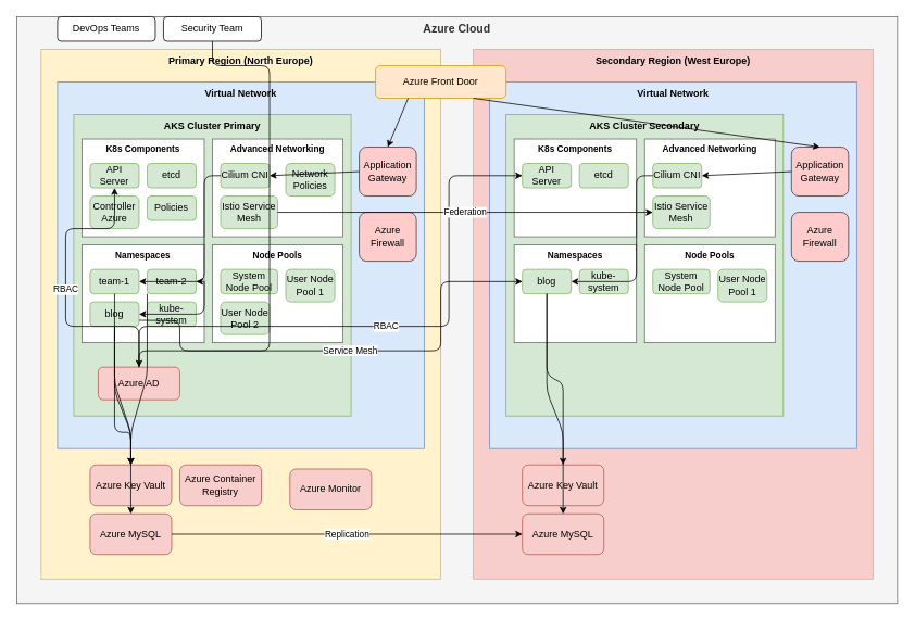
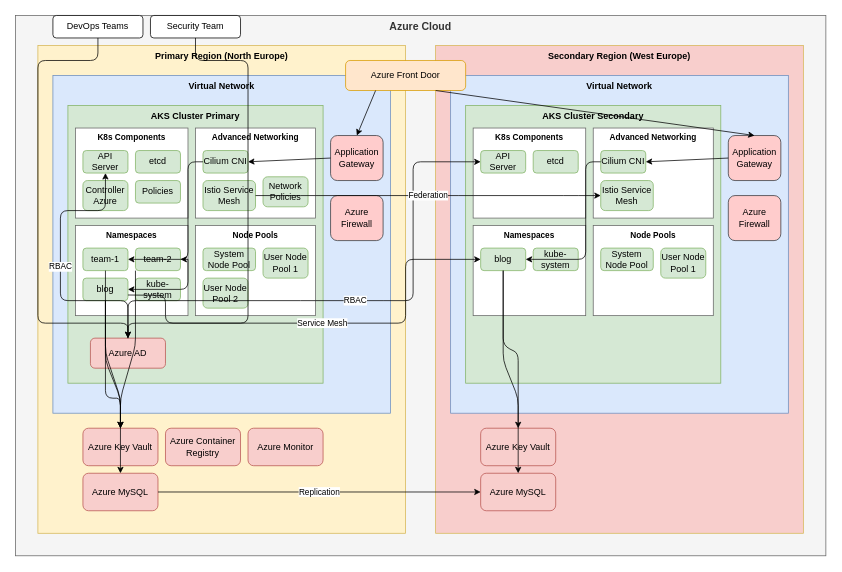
  <mxCell id="0" />
  <mxCell id="1" parent="0" />
  <mxCell id="2" value="Azure Cloud" style="rounded=0;whiteSpace=wrap;html=1;fillColor=#f5f5f5;strokeColor=#666666;fontColor=#333333;verticalAlign=top;dashed=0;strokeWidth=1;fontSize=14;fontStyle=1" parent="1" vertex="1"><mxGeometry x="20" y="20" width="1080" height="720" as="geometry" /></mxCell>
  <mxCell id="3" value="Primary Region (North Europe)" style="rounded=0;whiteSpace=wrap;html=1;fillColor=#fff2cc;strokeColor=#d6b656;verticalAlign=top;fontSize=12;fontStyle=1" parent="1" vertex="1"><mxGeometry x="50" y="60" width="490" height="650" as="geometry" /></mxCell>
  <mxCell id="4" value="Secondary Region (West Europe)" style="rounded=0;whiteSpace=wrap;html=1;fillColor=#f8cecc;strokeColor=#d6b656;verticalAlign=top;fontSize=12;fontStyle=1;" parent="1" vertex="1"><mxGeometry x="580" y="60" width="490" height="650" as="geometry" /></mxCell>
  <mxCell id="5" value="Virtual Network" style="rounded=0;whiteSpace=wrap;html=1;fillColor=#dae8fc;strokeColor=#6c8ebf;verticalAlign=top;fontSize=12;fontStyle=1" parent="1" vertex="1"><mxGeometry x="70" y="100" width="450" height="450" as="geometry" /></mxCell>
  <mxCell id="6" value="Virtual Network" style="rounded=0;whiteSpace=wrap;html=1;fillColor=#dae8fc;strokeColor=#6c8ebf;verticalAlign=top;fontSize=12;fontStyle=1" parent="1" vertex="1"><mxGeometry x="600" y="100" width="450" height="450" as="geometry" /></mxCell>
  <mxCell id="7" value="AKS Cluster Primary" style="rounded=0;whiteSpace=wrap;html=1;fillColor=#d5e8d4;strokeColor=#82b366;verticalAlign=top;fontSize=12;fontStyle=1" parent="1" vertex="1"><mxGeometry x="90" y="140" width="340" height="370" as="geometry" /></mxCell>
  <mxCell id="8" value="AKS Cluster Secondary" style="rounded=0;whiteSpace=wrap;html=1;fillColor=#d5e8d4;strokeColor=#82b366;verticalAlign=top;fontSize=12;fontStyle=1" parent="1" vertex="1"><mxGeometry x="620" y="140" width="340" height="370" as="geometry" /></mxCell>
  <mxCell id="9" value="K8s Components" style="rounded=0;whiteSpace=wrap;html=1;fillColor=#FFFFFF;strokeColor=#666666;verticalAlign=top;fontSize=11;fontStyle=1" parent="1" vertex="1"><mxGeometry x="100" y="170" width="150" height="120" as="geometry" /></mxCell>
  <mxCell id="10" value="K8s Components" style="rounded=0;whiteSpace=wrap;html=1;fillColor=#FFFFFF;strokeColor=#666666;verticalAlign=top;fontSize=11;fontStyle=1" parent="1" vertex="1"><mxGeometry x="630" y="170" width="150" height="120" as="geometry" /></mxCell>
  <mxCell id="11" value="API Server" style="rounded=1;whiteSpace=wrap;html=1;fillColor=#d5e8d4;strokeColor=#82b366;" parent="1" vertex="1"><mxGeometry x="110" y="200" width="60" height="30" as="geometry" /></mxCell>
  <mxCell id="12" value="etcd" style="rounded=1;whiteSpace=wrap;html=1;fillColor=#d5e8d4;strokeColor=#82b366;" parent="1" vertex="1"><mxGeometry x="180" y="200" width="60" height="30" as="geometry" /></mxCell>
  <mxCell id="13" value="Controller Azure" style="rounded=1;whiteSpace=wrap;html=1;fillColor=#d5e8d4;strokeColor=#82b366;" parent="1" vertex="1"><mxGeometry x="110" y="240" width="60" height="40" as="geometry" /></mxCell>
  <mxCell id="14" value="Policies" style="rounded=1;whiteSpace=wrap;html=1;fillColor=#d5e8d4;strokeColor=#82b366;" parent="1" vertex="1"><mxGeometry x="180" y="240" width="60" height="30" as="geometry" /></mxCell>
  <mxCell id="15" value="API Server" style="rounded=1;whiteSpace=wrap;html=1;fillColor=#d5e8d4;strokeColor=#82b366;" parent="1" vertex="1"><mxGeometry x="640" y="200" width="60" height="30" as="geometry" /></mxCell>
  <mxCell id="16" value="etcd" style="rounded=1;whiteSpace=wrap;html=1;fillColor=#d5e8d4;strokeColor=#82b366;" parent="1" vertex="1"><mxGeometry x="710" y="200" width="60" height="30" as="geometry" /></mxCell>
  <mxCell id="17" value="Namespaces" style="rounded=0;whiteSpace=wrap;html=1;fillColor=#FFFFFF;strokeColor=#666666;verticalAlign=top;fontSize=11;fontStyle=1" parent="1" vertex="1"><mxGeometry x="100" y="300" width="150" height="120" as="geometry" /></mxCell>
  <mxCell id="18" value="Namespaces" style="rounded=0;whiteSpace=wrap;html=1;fillColor=#FFFFFF;strokeColor=#666666;verticalAlign=top;fontSize=11;fontStyle=1" parent="1" vertex="1"><mxGeometry x="630" y="300" width="150" height="120" as="geometry" /></mxCell>
  <mxCell id="19" value="team-1" style="rounded=1;whiteSpace=wrap;html=1;fillColor=#d5e8d4;strokeColor=#82b366;" parent="1" vertex="1"><mxGeometry x="110" y="330" width="60" height="30" as="geometry" /></mxCell>
  <mxCell id="20" value="team-2" style="rounded=1;whiteSpace=wrap;html=1;fillColor=#d5e8d4;strokeColor=#82b366;" parent="1" vertex="1"><mxGeometry x="180" y="330" width="60" height="30" as="geometry" /></mxCell>
  <mxCell id="21" value="blog" style="rounded=1;whiteSpace=wrap;html=1;fillColor=#d5e8d4;strokeColor=#82b366;" parent="1" vertex="1"><mxGeometry x="110" y="370" width="60" height="30" as="geometry" /></mxCell>
  <mxCell id="22" value="kube-system" style="rounded=1;whiteSpace=wrap;html=1;fillColor=#d5e8d4;strokeColor=#82b366;" parent="1" vertex="1"><mxGeometry x="180" y="370" width="60" height="30" as="geometry" /></mxCell>
  <mxCell id="23" value="blog" style="rounded=1;whiteSpace=wrap;html=1;fillColor=#d5e8d4;strokeColor=#82b366;" parent="1" vertex="1"><mxGeometry x="640" y="330" width="60" height="30" as="geometry" /></mxCell>
  <mxCell id="24" value="kube-system" style="rounded=1;whiteSpace=wrap;html=1;fillColor=#d5e8d4;strokeColor=#82b366;" parent="1" vertex="1"><mxGeometry x="710" y="330" width="60" height="30" as="geometry" /></mxCell>
  <mxCell id="25" value="Advanced Networking" style="rounded=0;whiteSpace=wrap;html=1;fillColor=#FFFFFF;strokeColor=#666666;verticalAlign=top;fontSize=11;fontStyle=1" parent="1" vertex="1"><mxGeometry x="260" y="170" width="160" height="120" as="geometry" /></mxCell>
  <mxCell id="26" value="Advanced Networking" style="rounded=0;whiteSpace=wrap;html=1;fillColor=#FFFFFF;strokeColor=#666666;verticalAlign=top;fontSize=11;fontStyle=1" parent="1" vertex="1"><mxGeometry x="790" y="170" width="160" height="120" as="geometry" /></mxCell>
  <mxCell id="27" value="Cilium CNI" style="rounded=1;whiteSpace=wrap;html=1;fillColor=#d5e8d4;strokeColor=#82b366;" parent="1" vertex="1"><mxGeometry x="270" y="200" width="60" height="30" as="geometry" /></mxCell>
  <mxCell id="28" value="Istio Service Mesh" style="rounded=1;whiteSpace=wrap;html=1;fillColor=#d5e8d4;strokeColor=#82b366;" parent="1" vertex="1"><mxGeometry x="270" y="240" width="70" height="40" as="geometry" /></mxCell>
- <mxCell id="29" value="Network Policies" style="rounded=1;whiteSpace=wrap;html=1;fillColor=#d5e8d4;strokeColor=#82b366;" parent="1" vertex="1"><mxGeometry x="350" y="200" width="60" height="40" as="geometry" /></mxCell>
+ <mxCell id="29" value="Network Policies" style="rounded=1;whiteSpace=wrap;html=1;fillColor=#d5e8d4;strokeColor=#82b366;" parent="1" vertex="1"><mxGeometry x="350" y="235" width="60" height="40" as="geometry" /></mxCell>
  <mxCell id="30" value="Cilium CNI" style="rounded=1;whiteSpace=wrap;html=1;fillColor=#d5e8d4;strokeColor=#82b366;" parent="1" vertex="1"><mxGeometry x="800" y="200" width="60" height="30" as="geometry" /></mxCell>
  <mxCell id="31" value="Istio Service Mesh" style="rounded=1;whiteSpace=wrap;html=1;fillColor=#d5e8d4;strokeColor=#82b366;" parent="1" vertex="1"><mxGeometry x="800" y="240" width="70" height="40" as="geometry" /></mxCell>
  <mxCell id="32" value="Node Pools" style="rounded=0;whiteSpace=wrap;html=1;fillColor=#FFFFFF;strokeColor=#666666;verticalAlign=top;fontSize=11;fontStyle=1" parent="1" vertex="1"><mxGeometry x="260" y="300" width="160" height="120" as="geometry" /></mxCell>
  <mxCell id="33" value="Node Pools" style="rounded=0;whiteSpace=wrap;html=1;fillColor=#FFFFFF;strokeColor=#666666;verticalAlign=top;fontSize=11;fontStyle=1" parent="1" vertex="1"><mxGeometry x="790" y="300" width="160" height="120" as="geometry" /></mxCell>
  <mxCell id="34" value="System Node Pool" style="rounded=1;whiteSpace=wrap;html=1;fillColor=#d5e8d4;strokeColor=#82b366;" parent="1" vertex="1"><mxGeometry x="270" y="330" width="70" height="30" as="geometry" /></mxCell>
  <mxCell id="35" value="User Node Pool 1" style="rounded=1;whiteSpace=wrap;html=1;fillColor=#d5e8d4;strokeColor=#82b366;" parent="1" vertex="1"><mxGeometry x="350" y="330" width="60" height="40" as="geometry" /></mxCell>
  <mxCell id="36" value="User Node Pool 2" style="rounded=1;whiteSpace=wrap;html=1;fillColor=#d5e8d4;strokeColor=#82b366;" parent="1" vertex="1"><mxGeometry x="270" y="370" width="60" height="40" as="geometry" /></mxCell>
  <mxCell id="37" value="System Node Pool" style="rounded=1;whiteSpace=wrap;html=1;fillColor=#d5e8d4;strokeColor=#82b366;" parent="1" vertex="1"><mxGeometry x="800" y="330" width="70" height="30" as="geometry" /></mxCell>
  <mxCell id="38" value="User Node Pool 1" style="rounded=1;whiteSpace=wrap;html=1;fillColor=#d5e8d4;strokeColor=#82b366;" parent="1" vertex="1"><mxGeometry x="880" y="330" width="60" height="40" as="geometry" /></mxCell>
  <mxCell id="39" value="Application Gateway" style="rounded=1;whiteSpace=wrap;html=1;fillColor=#ffcccc;strokeColor=#36393d;" parent="1" vertex="1"><mxGeometry x="440" y="180" width="70" height="60" as="geometry" /></mxCell>
  <mxCell id="40" value="Application Gateway" style="rounded=1;whiteSpace=wrap;html=1;fillColor=#ffcccc;strokeColor=#36393d;" parent="1" vertex="1"><mxGeometry x="970" y="180" width="70" height="60" as="geometry" /></mxCell>
  <mxCell id="41" value="Azure Firewall" style="rounded=1;whiteSpace=wrap;html=1;fillColor=#ffcccc;strokeColor=#36393d;" parent="1" vertex="1"><mxGeometry x="440" y="260" width="70" height="60" as="geometry" /></mxCell>
  <mxCell id="42" value="Azure Firewall" style="rounded=1;whiteSpace=wrap;html=1;fillColor=#ffcccc;strokeColor=#36393d;" parent="1" vertex="1"><mxGeometry x="970" y="260" width="70" height="60" as="geometry" /></mxCell>
  <mxCell id="43" value="Azure Key Vault" style="rounded=1;whiteSpace=wrap;html=1;fillColor=#f8cecc;strokeColor=#b85450;" parent="1" vertex="1"><mxGeometry x="110" y="570" width="100" height="50" as="geometry" /></mxCell>
  <mxCell id="44" value="Azure Container Registry" style="rounded=1;whiteSpace=wrap;html=1;fillColor=#f8cecc;strokeColor=#b85450;" parent="1" vertex="1"><mxGeometry x="220" y="570" width="100" height="50" as="geometry" /></mxCell>
- <mxCell id="45" value="Azure Monitor" style="rounded=1;whiteSpace=wrap;html=1;fillColor=#f8cecc;strokeColor=#b85450;" parent="1" vertex="1"><mxGeometry x="355" y="575" width="100" height="50" as="geometry" /></mxCell>
+ <mxCell id="45" value="Azure Monitor" style="rounded=1;whiteSpace=wrap;html=1;fillColor=#f8cecc;strokeColor=#b85450;" parent="1" vertex="1"><mxGeometry x="330" y="570" width="100" height="50" as="geometry" /></mxCell>
  <mxCell id="46" value="Azure MySQL" style="rounded=1;whiteSpace=wrap;html=1;fillColor=#f8cecc;strokeColor=#b85450;" parent="1" vertex="1"><mxGeometry x="110" y="630" width="100" height="50" as="geometry" /></mxCell>
  <mxCell id="47" value="Azure Key Vault" style="rounded=1;whiteSpace=wrap;html=1;fillColor=#f8cecc;strokeColor=#b85450;" parent="1" vertex="1"><mxGeometry x="640" y="570" width="100" height="50" as="geometry" /></mxCell>
  <mxCell id="48" value="Azure MySQL" style="rounded=1;whiteSpace=wrap;html=1;fillColor=#f8cecc;strokeColor=#b85450;" parent="1" vertex="1"><mxGeometry x="640" y="630" width="100" height="50" as="geometry" /></mxCell>
  <mxCell id="49" value="Azure Front Door" style="rounded=1;whiteSpace=wrap;html=1;fillColor=#ffe6cc;strokeColor=#d79b00;" parent="1" vertex="1"><mxGeometry x="460" y="80" width="160" height="40" as="geometry" /></mxCell>
  <mxCell id="50" value="Azure AD" style="rounded=1;whiteSpace=wrap;html=1;fillColor=#f8cecc;strokeColor=#b85450;" parent="1" vertex="1"><mxGeometry x="120" y="450" width="100" height="40" as="geometry" /></mxCell>
  <mxCell id="51" value="DevOps Teams" style="rounded=1;whiteSpace=wrap;html=1;" parent="1" vertex="1"><mxGeometry x="70" y="20" width="120" height="30" as="geometry" /></mxCell>
  <mxCell id="52" value="Security Team" style="rounded=1;whiteSpace=wrap;html=1;" parent="1" vertex="1"><mxGeometry x="200" y="20" width="120" height="30" as="geometry" /></mxCell>
  <mxCell id="53" value="" style="endArrow=classic;html=1;exitX=0.25;exitY=1;exitDx=0;exitDy=0;entryX=0.5;entryY=0;entryDx=0;entryDy=0;" parent="1" source="49" target="39" edge="1"><mxGeometry width="50" height="50" relative="1" as="geometry"><mxPoint x="540" y="380" as="sourcePoint" /><mxPoint x="590" y="330" as="targetPoint" /></mxGeometry></mxCell>
  <mxCell id="54" value="" style="endArrow=classic;html=1;exitX=0.75;exitY=1;exitDx=0;exitDy=0;entryX=0.5;entryY=0;entryDx=0;entryDy=0;" parent="1" source="49" target="40" edge="1"><mxGeometry width="50" height="50" relative="1" as="geometry"><mxPoint x="540" y="380" as="sourcePoint" /><mxPoint x="590" y="330" as="targetPoint" /></mxGeometry></mxCell>
  <mxCell id="55" value="" style="endArrow=classic;html=1;exitX=0;exitY=0.5;exitDx=0;exitDy=0;entryX=1;entryY=0.5;entryDx=0;entryDy=0;" parent="1" source="39" target="27" edge="1"><mxGeometry width="50" height="50" relative="1" as="geometry"><mxPoint x="540" y="380" as="sourcePoint" /><mxPoint x="590" y="330" as="targetPoint" /></mxGeometry></mxCell>
  <mxCell id="56" value="" style="endArrow=classic;html=1;exitX=0;exitY=0.5;exitDx=0;exitDy=0;entryX=1;entryY=0.5;entryDx=0;entryDy=0;" parent="1" source="40" target="30" edge="1"><mxGeometry width="50" height="50" relative="1" as="geometry"><mxPoint x="540" y="380" as="sourcePoint" /><mxPoint x="590" y="330" as="targetPoint" /></mxGeometry></mxCell>
  <mxCell id="57" value="" style="endArrow=classic;html=1;exitX=0;exitY=0.5;exitDx=0;exitDy=0;entryX=1;entryY=0.5;entryDx=0;entryDy=0;" parent="1" source="27" target="19" edge="1"><mxGeometry width="50" height="50" relative="1" as="geometry"><mxPoint x="540" y="380" as="sourcePoint" /><mxPoint x="180" y="330" as="targetPoint" /><Array as="points"><mxPoint x="250" y="215" /><mxPoint x="250" y="345" /></Array></mxGeometry></mxCell>
  <mxCell id="58" value="" style="endArrow=classic;html=1;entryX=1;entryY=0.5;entryDx=0;entryDy=0;" parent="1" target="20" edge="1"><mxGeometry width="50" height="50" relative="1" as="geometry"><mxPoint x="250" y="345" as="sourcePoint" /><mxPoint x="590" y="330" as="targetPoint" /></mxGeometry></mxCell>
  <mxCell id="59" value="" style="endArrow=classic;html=1;entryX=1;entryY=0.5;entryDx=0;entryDy=0;" parent="1" target="21" edge="1"><mxGeometry width="50" height="50" relative="1" as="geometry"><mxPoint x="250" y="345" as="sourcePoint" /><mxPoint x="590" y="330" as="targetPoint" /><Array as="points"><mxPoint x="250" y="385" /></Array></mxGeometry></mxCell>
  <mxCell id="60" value="" style="endArrow=classic;html=1;exitX=0;exitY=0.5;exitDx=0;exitDy=0;entryX=1;entryY=0.5;entryDx=0;entryDy=0;" parent="1" source="30" target="23" edge="1"><mxGeometry width="50" height="50" relative="1" as="geometry"><mxPoint x="540" y="380" as="sourcePoint" /><mxPoint x="590" y="330" as="targetPoint" /><Array as="points"><mxPoint x="780" y="215" /><mxPoint x="780" y="345" /></Array></mxGeometry></mxCell>
  <mxCell id="61" value="" style="endArrow=classic;html=1;exitX=0.5;exitY=1;exitDx=0;exitDy=0;entryX=0.5;entryY=0;entryDx=0;entryDy=0;" parent="1" source="21" target="46" edge="1"><mxGeometry width="50" height="50" relative="1" as="geometry"><mxPoint x="540" y="380" as="sourcePoint" /><mxPoint x="590" y="330" as="targetPoint" /><Array as="points"><mxPoint x="140" y="530" /><mxPoint x="160" y="530" /></Array></mxGeometry></mxCell>
  <mxCell id="62" value="" style="endArrow=classic;html=1;exitX=0.5;exitY=1;exitDx=0;exitDy=0;entryX=0.5;entryY=0;entryDx=0;entryDy=0;" parent="1" source="23" target="48" edge="1"><mxGeometry width="50" height="50" relative="1" as="geometry"><mxPoint x="540" y="380" as="sourcePoint" /><mxPoint x="590" y="330" as="targetPoint" /><Array as="points"><mxPoint x="670" y="480" /><mxPoint x="690" y="530" /></Array></mxGeometry></mxCell>
  <mxCell id="63" value="Replication" style="endArrow=classic;html=1;exitX=1;exitY=0.5;exitDx=0;exitDy=0;entryX=0;entryY=0.5;entryDx=0;entryDy=0;" parent="1" source="46" target="48" edge="1"><mxGeometry relative="1" as="geometry"><mxPoint x="540" y="380" as="sourcePoint" /><mxPoint x="590" y="330" as="targetPoint" /></mxGeometry></mxCell>
  <mxCell id="64" value="" style="endArrow=classic;html=1;exitX=0.5;exitY=1;exitDx=0;exitDy=0;entryX=0.5;entryY=0;entryDx=0;entryDy=0;" parent="1" source="19" target="43" edge="1"><mxGeometry width="50" height="50" relative="1" as="geometry"><mxPoint x="540" y="380" as="sourcePoint" /><mxPoint x="590" y="330" as="targetPoint" /><Array as="points"><mxPoint x="140" y="480" /><mxPoint x="160" y="530" /></Array></mxGeometry></mxCell>
  <mxCell id="65" value="" style="endArrow=classic;html=1;entryX=0.5;entryY=0;entryDx=0;entryDy=0;" parent="1" target="43" edge="1"><mxGeometry width="50" height="50" relative="1" as="geometry"><mxPoint x="180" y="360" as="sourcePoint" /><mxPoint x="590" y="330" as="targetPoint" /><Array as="points"><mxPoint x="180" y="460" /><mxPoint x="160" y="530" /></Array></mxGeometry></mxCell>
  <mxCell id="66" value="" style="endArrow=classic;html=1;entryX=0.5;entryY=0;entryDx=0;entryDy=0;" parent="1" target="43" edge="1"><mxGeometry width="50" height="50" relative="1" as="geometry"><mxPoint x="140" y="400" as="sourcePoint" /><mxPoint x="590" y="330" as="targetPoint" /><Array as="points"><mxPoint x="140" y="470" /><mxPoint x="160" y="530" /></Array></mxGeometry></mxCell>
  <mxCell id="67" value="" style="endArrow=classic;html=1;exitX=0.5;exitY=1;exitDx=0;exitDy=0;entryX=0.5;entryY=0;entryDx=0;entryDy=0;" parent="1" source="23" target="47" edge="1"><mxGeometry width="50" height="50" relative="1" as="geometry"><mxPoint x="540" y="380" as="sourcePoint" /><mxPoint x="590" y="330" as="targetPoint" /><Array as="points"><mxPoint x="670" y="460" /><mxPoint x="690" y="470" /></Array></mxGeometry></mxCell>
+ <mxCell id="68" value="" style="endArrow=classic;html=1;exitX=0.5;exitY=1;exitDx=0;exitDy=0;entryX=0.5;entryY=0;entryDx=0;entryDy=0;" parent="1" source="51" target="50" edge="1"><mxGeometry width="50" height="50" relative="1" as="geometry"><mxPoint x="540" y="380" as="sourcePoint" /><mxPoint x="590" y="330" as="targetPoint" /><Array as="points"><mxPoint x="130" y="80" /><mxPoint x="50" y="80" /><mxPoint x="50" y="430" /><mxPoint x="170" y="430" /></Array></mxGeometry></mxCell>
  <mxCell id="69" value="" style="endArrow=classic;html=1;exitX=0.5;exitY=1;exitDx=0;exitDy=0;" parent="1" source="52" edge="1"><mxGeometry width="50" height="50" relative="1" as="geometry"><mxPoint x="540" y="380" as="sourcePoint" /><mxPoint x="170" y="450" as="targetPoint" /><Array as="points"><mxPoint x="260" y="80" /><mxPoint x="330" y="80" /><mxPoint x="330" y="430" /><mxPoint x="170" y="430" /></Array></mxGeometry></mxCell>
  <mxCell id="70" value="RBAC" style="endArrow=classic;html=1;exitX=0.5;exitY=0;exitDx=0;exitDy=0;entryX=0.5;entryY=1;entryDx=0;entryDy=0;" parent="1" source="50" target="11" edge="1"><mxGeometry relative="1" as="geometry"><mxPoint x="540" y="380" as="sourcePoint" /><mxPoint x="590" y="330" as="targetPoint" /><Array as="points"><mxPoint x="170" y="400" /><mxPoint x="80" y="400" /><mxPoint x="80" y="280" /><mxPoint x="140" y="280" /></Array></mxGeometry></mxCell>
  <mxCell id="71" value="RBAC" style="endArrow=classic;html=1;exitX=0.5;exitY=0;exitDx=0;exitDy=0;entryX=0;entryY=0.5;entryDx=0;entryDy=0;" parent="1" source="50" target="15" edge="1"><mxGeometry relative="1" as="geometry"><mxPoint x="540" y="380" as="sourcePoint" /><mxPoint x="590" y="330" as="targetPoint" /><Array as="points"><mxPoint x="170" y="400" /><mxPoint x="410" y="400" /><mxPoint x="500" y="400" /><mxPoint x="550" y="400" /><mxPoint x="550" y="215" /></Array></mxGeometry></mxCell>
  <mxCell id="72" value="Federation" style="endArrow=classic;html=1;exitX=1;exitY=0.5;exitDx=0;exitDy=0;entryX=0;entryY=0.5;entryDx=0;entryDy=0;" parent="1" source="28" target="31" edge="1"><mxGeometry relative="1" as="geometry"><mxPoint x="540" y="380" as="sourcePoint" /><mxPoint x="590" y="330" as="targetPoint" /><Array as="points"><mxPoint x="410" y="260" /><mxPoint x="620" y="260" /><mxPoint x="760" y="260" /></Array></mxGeometry></mxCell>
  <mxCell id="73" value="Service Mesh" style="endArrow=classic;html=1;exitX=1;exitY=0.75;exitDx=0;exitDy=0;entryX=0;entryY=0.5;entryDx=0;entryDy=0;" parent="1" source="21" target="23" edge="1"><mxGeometry relative="1" as="geometry"><mxPoint x="540" y="380" as="sourcePoint" /><mxPoint x="590" y="330" as="targetPoint" /><Array as="points"><mxPoint x="220" y="393" /><mxPoint x="220" y="430" /><mxPoint x="540" y="430" /><mxPoint x="540" y="345" /></Array></mxGeometry></mxCell>
